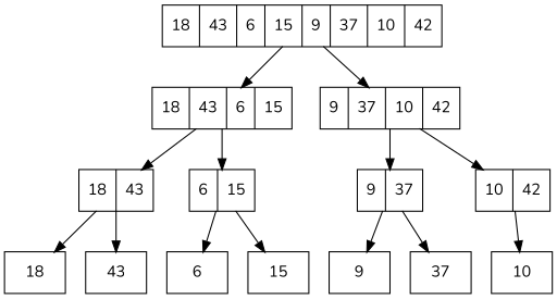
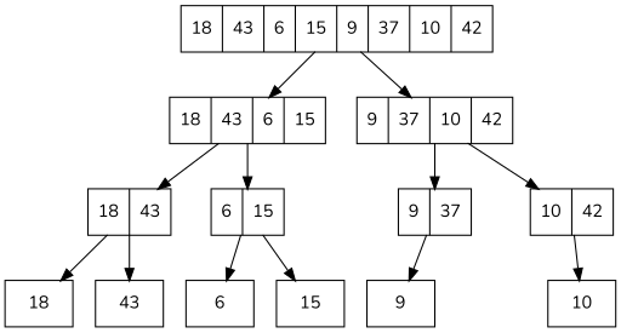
  digraph {
    fontname=Nunito
    node [fontname=Nunito shape=record]
    edge [fontname=Nunito]
    n1 [label="18|43|6|15|9|37|10|42"]
    n2 [label="18|43|6|15"]
    n3 [label="9|37|10|42"]
    n4 [label="18|43"]
    n5 [label="6|15"]
    n6 [label="9|37"]
    n7 [label="10|42"]
    n8 [label=18]
    n9 [label=43]
    n10 [label=6]
    n11 [label=15]
    n12 [label=9]
-   n13 [label=37]
    n14 [label=10]
    n1 -> n2
    n1 -> n3
    n2 -> n4
    n2 -> n5
    n3 -> n6
    n3 -> n7
    n4 -> n8
    n4 -> n9
    n5 -> n10
    n5 -> n11
    n6 -> n12
-   n6 -> n13
    n7 -> n14
  }
